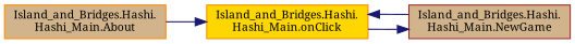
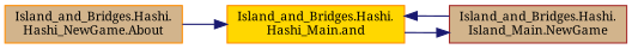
  digraph {
    fontname="Noto Serif"
    rankdir=LR
    node [color=darkorange fillcolor=tan fontname="Noto Serif" fontsize=10 shape=record style=filled]
    edge [color=midnightblue fontname="Noto Serif" fontsize=10 labelfontname=Helvetica labelfontsize=10 style=solid]
-   n1 [fillcolor=gold fontcolor=black height=0.2 label="Island_and_Bridges.Hashi.\lHashi_Main.onClick" width=0.4]
-   n2 [color=brown height=0.2 label="Island_and_Bridges.Hashi.\lHashi_Main.NewGame" width=0.4]
-   n3 [height=0.2 label="Island_and_Bridges.Hashi.\lHashi_Main.About" width=0.4]
+   n1 [fillcolor=gold fontcolor=black height=0.2 label="Island_and_Bridges.Hashi.\lHashi_Main.and" width=0.4]
+   n2 [color=brown height=0.2 label="Island_and_Bridges.Hashi.\lIsland_Main.NewGame" width=0.4]
+   n3 [height=0.2 label="Island_and_Bridges.Hashi.\lHashi_NewGame.About" width=0.4]
    n1 -> n2
    n2 -> n1
    n3 -> n1
  }
